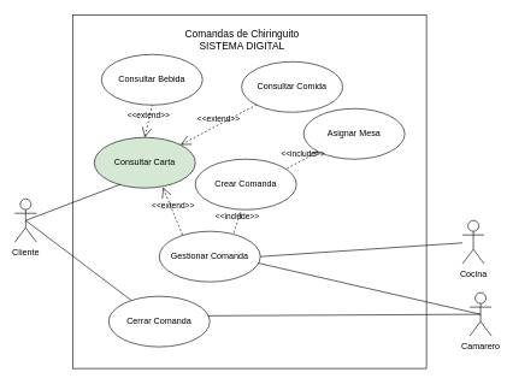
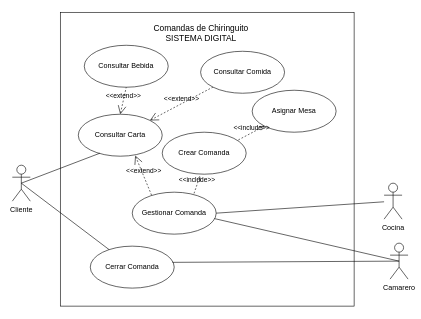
  <mxCell id="0" />
  <mxCell id="1" parent="0" />
  <mxCell id="2" value="" style="group" parent="1" vertex="1" connectable="0"><mxGeometry x="120" y="160" width="470" height="350" as="geometry" /></mxCell>
  <mxCell id="3" value="" style="rounded=0;whiteSpace=wrap;html=1;fillColor=none;" parent="2" vertex="1"><mxGeometry x="-20" y="-140" width="490" height="490" as="geometry" /></mxCell>
  <mxCell id="4" value="Gestionar Comanda" style="ellipse;whiteSpace=wrap;html=1;" parent="2" vertex="1"><mxGeometry x="100" y="160" width="140" height="70" as="geometry" /></mxCell>
  <mxCell id="5" value="Cerrar Comanda" style="ellipse;whiteSpace=wrap;html=1;" parent="2" vertex="1"><mxGeometry x="30" y="250" width="140" height="70" as="geometry" /></mxCell>
  <mxCell id="6" value="Crear Comanda" style="ellipse;whiteSpace=wrap;html=1;" parent="2" vertex="1"><mxGeometry x="150" y="60" width="140" height="70" as="geometry" /></mxCell>
  <mxCell id="7" value="&amp;lt;&amp;lt;include&amp;gt;&amp;gt;" style="edgeStyle=none;html=1;endArrow=open;verticalAlign=bottom;dashed=1;labelBackgroundColor=none;entryX=0.45;entryY=1.043;entryDx=0;entryDy=0;exitX=0.736;exitY=0.029;exitDx=0;exitDy=0;exitPerimeter=0;entryPerimeter=0;" parent="2" source="4" target="6" edge="1"><mxGeometry width="160" relative="1" as="geometry"><mxPoint x="120" y="150" as="sourcePoint" /><mxPoint x="280" y="150" as="targetPoint" /></mxGeometry></mxCell>
- <mxCell id="8" value="Consultar Carta" style="ellipse;whiteSpace=wrap;html=1;fillColor=#d5e8d4;" parent="2" vertex="1"><mxGeometry x="10" y="30" width="140" height="70" as="geometry" /></mxCell>
+ <mxCell id="8" value="Consultar Carta" style="ellipse;whiteSpace=wrap;html=1;" parent="2" vertex="1"><mxGeometry x="10" y="30" width="140" height="70" as="geometry" /></mxCell>
  <mxCell id="9" value="&amp;lt;&amp;lt;extend&amp;gt;&amp;gt;" style="edgeStyle=none;html=1;startArrow=open;endArrow=none;startSize=12;verticalAlign=bottom;dashed=1;labelBackgroundColor=none;entryX=0.236;entryY=0.1;entryDx=0;entryDy=0;entryPerimeter=0;exitX=0.679;exitY=0.986;exitDx=0;exitDy=0;exitPerimeter=0;" parent="2" source="8" target="4" edge="1"><mxGeometry width="160" relative="1" as="geometry"><mxPoint x="170" y="166.406" as="sourcePoint" /><mxPoint x="249.692" y="110" as="targetPoint" /></mxGeometry></mxCell>
  <mxCell id="10" value="Asignar Mesa" style="ellipse;whiteSpace=wrap;html=1;" parent="2" vertex="1"><mxGeometry x="300" y="-10" width="140" height="70" as="geometry" /></mxCell>
  <mxCell id="11" value="&amp;lt;&amp;lt;include&amp;gt;&amp;gt;" style="edgeStyle=none;html=1;endArrow=open;verticalAlign=bottom;dashed=1;labelBackgroundColor=none;entryX=0;entryY=1;entryDx=0;entryDy=0;exitX=0.907;exitY=0.183;exitDx=0;exitDy=0;exitPerimeter=0;" parent="2" source="6" target="10" edge="1"><mxGeometry width="160" relative="1" as="geometry"><mxPoint x="130" y="110" as="sourcePoint" /><mxPoint x="290" y="110" as="targetPoint" /></mxGeometry></mxCell>
  <mxCell id="12" value="Cliente" style="shape=umlActor;html=1;verticalLabelPosition=bottom;verticalAlign=top;align=center;" parent="1" vertex="1"><mxGeometry x="20" y="275" width="30" height="60" as="geometry" /></mxCell>
  <mxCell id="13" value="Camarero" style="shape=umlActor;html=1;verticalLabelPosition=bottom;verticalAlign=top;align=center;" parent="1" vertex="1"><mxGeometry x="650" y="405" width="30" height="60" as="geometry" /></mxCell>
  <mxCell id="14" value="" style="endArrow=none;html=1;strokeWidth=1;exitX=0.5;exitY=0.5;exitDx=0;exitDy=0;exitPerimeter=0;entryX=0.257;entryY=0.929;entryDx=0;entryDy=0;entryPerimeter=0;" parent="1" source="12" target="8" edge="1"><mxGeometry width="50" height="50" relative="1" as="geometry"><mxPoint x="290" y="405" as="sourcePoint" /><mxPoint x="260" y="271" as="targetPoint" /></mxGeometry></mxCell>
  <mxCell id="15" value="" style="endArrow=none;html=1;strokeWidth=1;entryX=0.5;entryY=0.5;entryDx=0;entryDy=0;entryPerimeter=0;exitX=0.979;exitY=0.629;exitDx=0;exitDy=0;exitPerimeter=0;" parent="1" source="4" target="13" edge="1"><mxGeometry width="50" height="50" relative="1" as="geometry"><mxPoint x="290" y="405" as="sourcePoint" /><mxPoint x="340" y="355" as="targetPoint" /></mxGeometry></mxCell>
  <mxCell id="16" value="" style="endArrow=none;html=1;strokeWidth=1;entryX=0.5;entryY=0.5;entryDx=0;entryDy=0;entryPerimeter=0;" parent="1" source="5" target="12" edge="1"><mxGeometry width="50" height="50" relative="1" as="geometry"><mxPoint x="290" y="335" as="sourcePoint" /><mxPoint x="340" y="285" as="targetPoint" /></mxGeometry></mxCell>
  <mxCell id="17" value="" style="endArrow=none;html=1;strokeWidth=1;entryX=0.5;entryY=0.5;entryDx=0;entryDy=0;entryPerimeter=0;exitX=0.979;exitY=0.386;exitDx=0;exitDy=0;exitPerimeter=0;" parent="1" source="5" target="13" edge="1"><mxGeometry width="50" height="50" relative="1" as="geometry"><mxPoint x="290" y="335" as="sourcePoint" /><mxPoint x="340" y="285" as="targetPoint" /></mxGeometry></mxCell>
  <mxCell id="18" value="Cocina" style="shape=umlActor;html=1;verticalLabelPosition=bottom;verticalAlign=top;align=center;" parent="1" vertex="1"><mxGeometry x="640" y="305" width="30" height="60" as="geometry" /></mxCell>
  <mxCell id="19" value="" style="endArrow=none;html=1;strokeWidth=1;" parent="1" edge="1" target="18"><mxGeometry width="50" height="50" relative="1" as="geometry"><mxPoint x="360" y="355" as="sourcePoint" /><mxPoint x="645" y="255" as="targetPoint" /></mxGeometry></mxCell>
  <mxCell id="20" value="&lt;font style=&quot;font-size: 14px&quot;&gt;Comandas de Chiringuito&lt;br&gt;SISTEMA DIGITAL&lt;br&gt;&lt;/font&gt;" style="text;html=1;strokeColor=none;fillColor=none;align=center;verticalAlign=middle;whiteSpace=wrap;rounded=0;" parent="1" vertex="1"><mxGeometry x="245" y="35" width="180" height="40" as="geometry" /></mxCell>
  <mxCell id="21" value="Consultar Bebida" style="ellipse;whiteSpace=wrap;html=1;" parent="1" vertex="1"><mxGeometry x="140" y="75" width="140" height="70" as="geometry" /></mxCell>
  <mxCell id="22" value="Consultar Comida" style="ellipse;whiteSpace=wrap;html=1;" parent="1" vertex="1"><mxGeometry x="334" y="85" width="140" height="70" as="geometry" /></mxCell>
  <mxCell id="23" value="&amp;lt;&amp;lt;extend&amp;gt;&amp;gt;" style="edgeStyle=none;html=1;startArrow=open;endArrow=none;startSize=12;verticalAlign=bottom;dashed=1;labelBackgroundColor=none;exitX=0.5;exitY=0;exitDx=0;exitDy=0;entryX=0.5;entryY=1;entryDx=0;entryDy=0;" parent="1" source="8" target="21" edge="1"><mxGeometry width="160" relative="1" as="geometry"><mxPoint x="-70" y="701.406" as="sourcePoint" /><mxPoint x="190" y="545" as="targetPoint" /></mxGeometry></mxCell>
  <mxCell id="24" value="&amp;lt;&amp;lt;extend&amp;gt;&amp;gt;" style="edgeStyle=none;html=1;startArrow=open;endArrow=none;startSize=12;verticalAlign=bottom;dashed=1;labelBackgroundColor=none;exitX=1;exitY=0;exitDx=0;exitDy=0;entryX=0;entryY=1;entryDx=0;entryDy=0;" parent="1" source="8" target="22" edge="1"><mxGeometry width="160" relative="1" as="geometry"><mxPoint x="-70" y="701.406" as="sourcePoint" /><mxPoint x="240" y="615" as="targetPoint" /></mxGeometry></mxCell>
